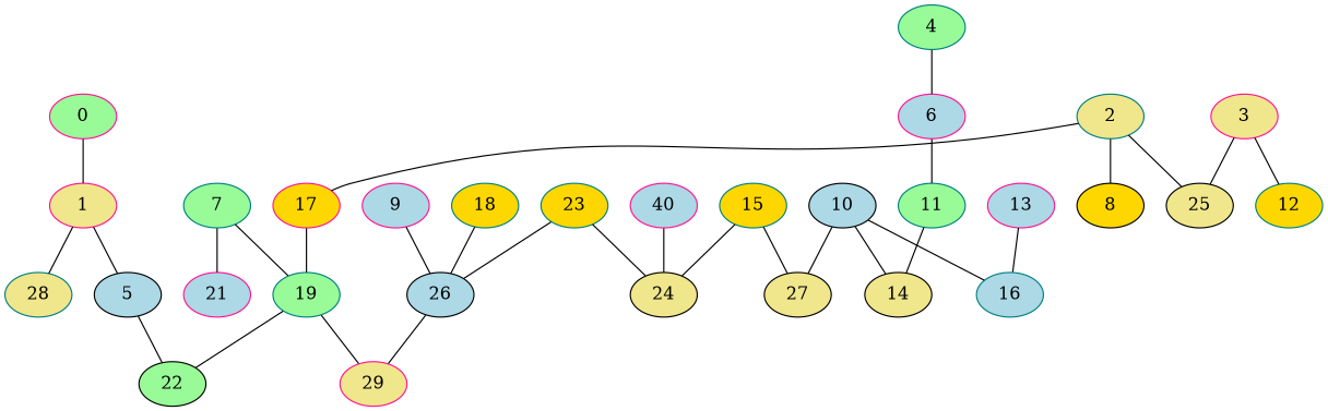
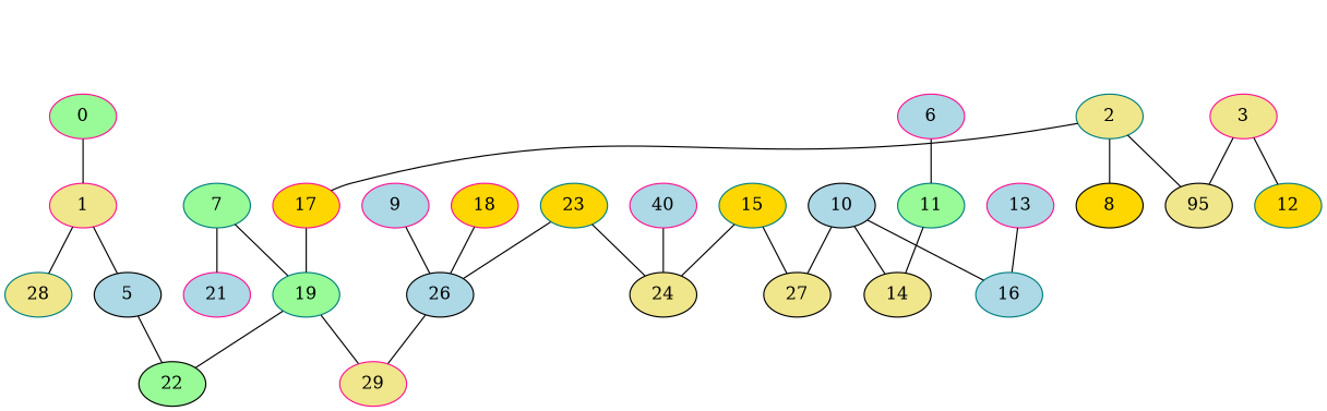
  graph {
    node [color=deeppink fillcolor=khaki style=filled]
    0 [fillcolor=palegreen]
    1
    2 [color=teal]
    8 [color=black fillcolor=gold]
    17 [fillcolor=gold]
-   25 [color=black]
+   25 [color=black label=95]
    5 [color=black fillcolor=lightblue]
    28 [color=teal]
    22 [color=black fillcolor=palegreen]
    19 [color=teal fillcolor=palegreen]
    3
    12 [color=teal fillcolor=gold]
-   4 [color=teal fillcolor=palegreen]
    6 [fillcolor=lightblue]
    11 [color=teal fillcolor=palegreen]
    14 [color=black]
    7 [color=teal fillcolor=palegreen]
    21 [fillcolor=lightblue]
    29
    9 [fillcolor=lightblue]
    26 [color=black fillcolor=lightblue]
    10 [color=black fillcolor=lightblue]
    16 [color=teal fillcolor=lightblue]
    27 [color=black]
    13 [fillcolor=lightblue]
    15 [color=teal fillcolor=gold]
    24 [color=black]
-   18 [color=teal fillcolor=gold]
+   18 [fillcolor=gold]
    n29 [fillcolor=lightblue label=40]
    23 [color=teal fillcolor=gold]
    0 -- 1
    1 -- 5
    1 -- 28
    2 -- 8
    2 -- 17
    2 -- 25
    17 -- 19
    5 -- 22
    19 -- 22
    19 -- 29
    3 -- 25
    3 -- 12
-   4 -- 6
    6 -- 11
    11 -- 14
    7 -- 19
    7 -- 21
    9 -- 26
    26 -- 29
    10 -- 14
    10 -- 16
    10 -- 27
    13 -- 16
    15 -- 27
    15 -- 24
    18 -- 26
    n29 -- 24
    23 -- 26
    23 -- 24
  }
